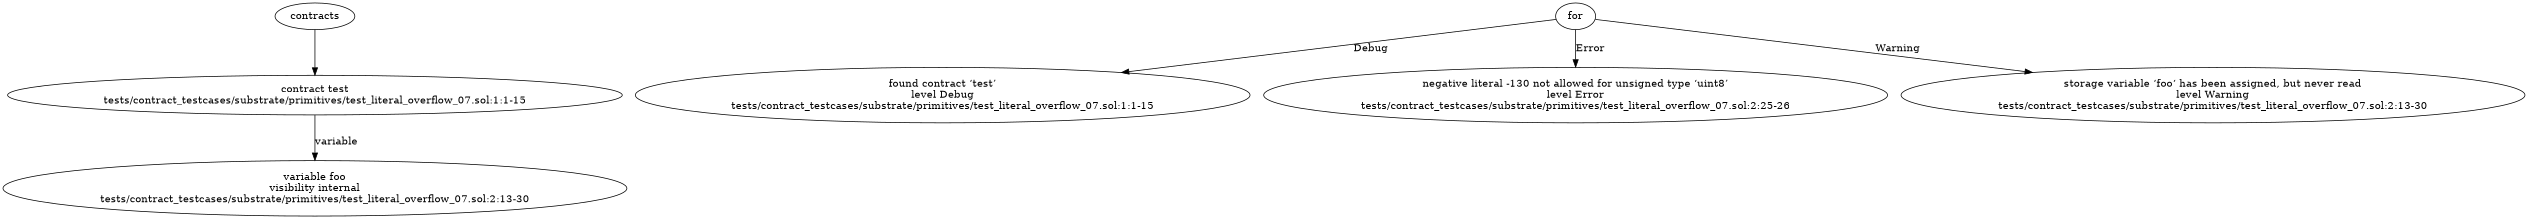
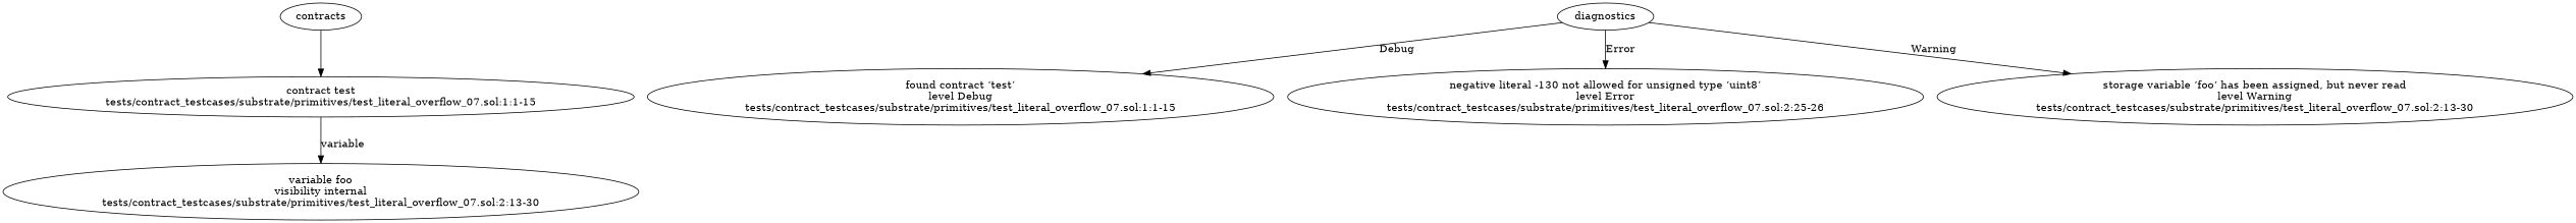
  strict digraph {
    n1 [label="contract test\ntests/contract_testcases/substrate/primitives/test_literal_overflow_07.sol:1:1-15"]
    n2 [label="variable foo\nvisibility internal\ntests/contract_testcases/substrate/primitives/test_literal_overflow_07.sol:2:13-30"]
    n3 [label="found contract ‘test’\nlevel Debug\ntests/contract_testcases/substrate/primitives/test_literal_overflow_07.sol:1:1-15"]
    n4 [label="negative literal -130 not allowed for unsigned type ‘uint8’\nlevel Error\ntests/contract_testcases/substrate/primitives/test_literal_overflow_07.sol:2:25-26"]
    n5 [label="storage variable ‘foo‘ has been assigned, but never read\nlevel Warning\ntests/contract_testcases/substrate/primitives/test_literal_overflow_07.sol:2:13-30"]
    contracts
-   diagnostics [label=for]
+   diagnostics
    n1 -> n2 [label=variable]
    contracts -> n1
    diagnostics -> n3 [label=Debug]
    diagnostics -> n4 [label=Error]
    diagnostics -> n5 [label=Warning]
  }
